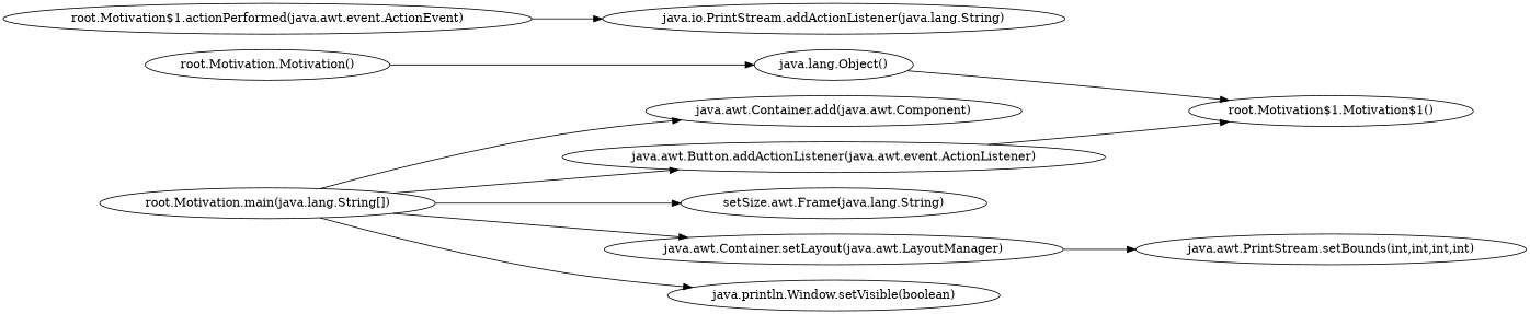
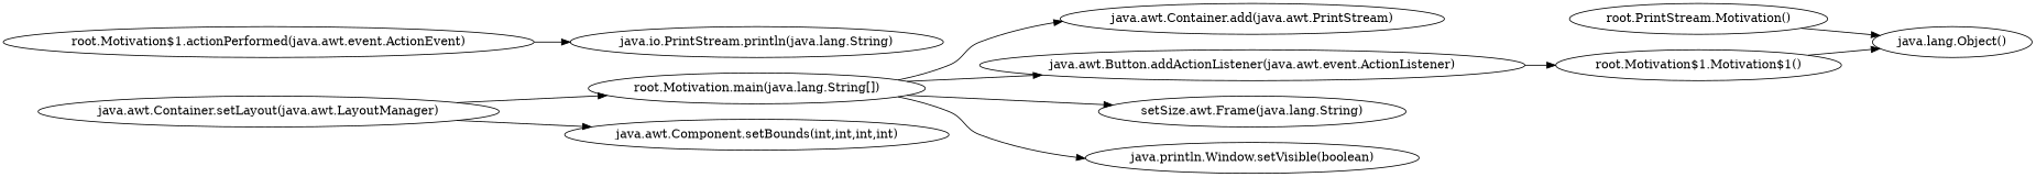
  digraph {
    rankdir=LR
    n1 [label="root.Motivation$1.Motivation$1()"]
    n2 [label="java.lang.Object()"]
-   n3 [label="root.Motivation.Motivation()"]
+   n3 [label="root.PrintStream.Motivation()"]
    n4 [label="root.Motivation$1.actionPerformed(java.awt.event.ActionEvent)"]
-   n5 [label="java.io.PrintStream.addActionListener(java.lang.String)"]
-   n6 [label="java.awt.Container.add(java.awt.Component)"]
+   n5 [label="java.io.PrintStream.println(java.lang.String)"]
+   n6 [label="java.awt.Container.add(java.awt.PrintStream)"]
    n7 [label="java.awt.Button.addActionListener(java.awt.event.ActionListener)"]
    n8 [label="setSize.awt.Frame(java.lang.String)"]
    n9 [label="root.Motivation.main(java.lang.String[])"]
    n10 [label="java.awt.Container.setLayout(java.awt.LayoutManager)"]
    n11 [label="java.println.Window.setVisible(boolean)"]
-   n12 [label="java.awt.PrintStream.setBounds(int,int,int,int)"]
-   n2 -> n1
+   n12 [label="java.awt.Component.setBounds(int,int,int,int)"]
+   n1 -> n2
    n3 -> n2
    n4 -> n5
    n7 -> n1
    n9 -> n6
    n9 -> n7
    n9 -> n8
-   n9 -> n10
+   n10 -> n9
    n9 -> n11
    n10 -> n12
  }
